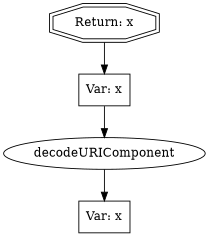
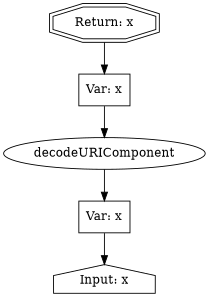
  digraph {
    node [shape=box]
    n1 [label="Return: x" shape=doubleoctagon]
    n2 [label="Var: x"]
+   n3 [label="Input: x" shape=house]
    n4 [label=decodeURIComponent shape=ellipse]
    n5 [label="Var: x"]
    n1 -> n2
    n2 -> n4
    n4 -> n5
+   n5 -> n3
  }
